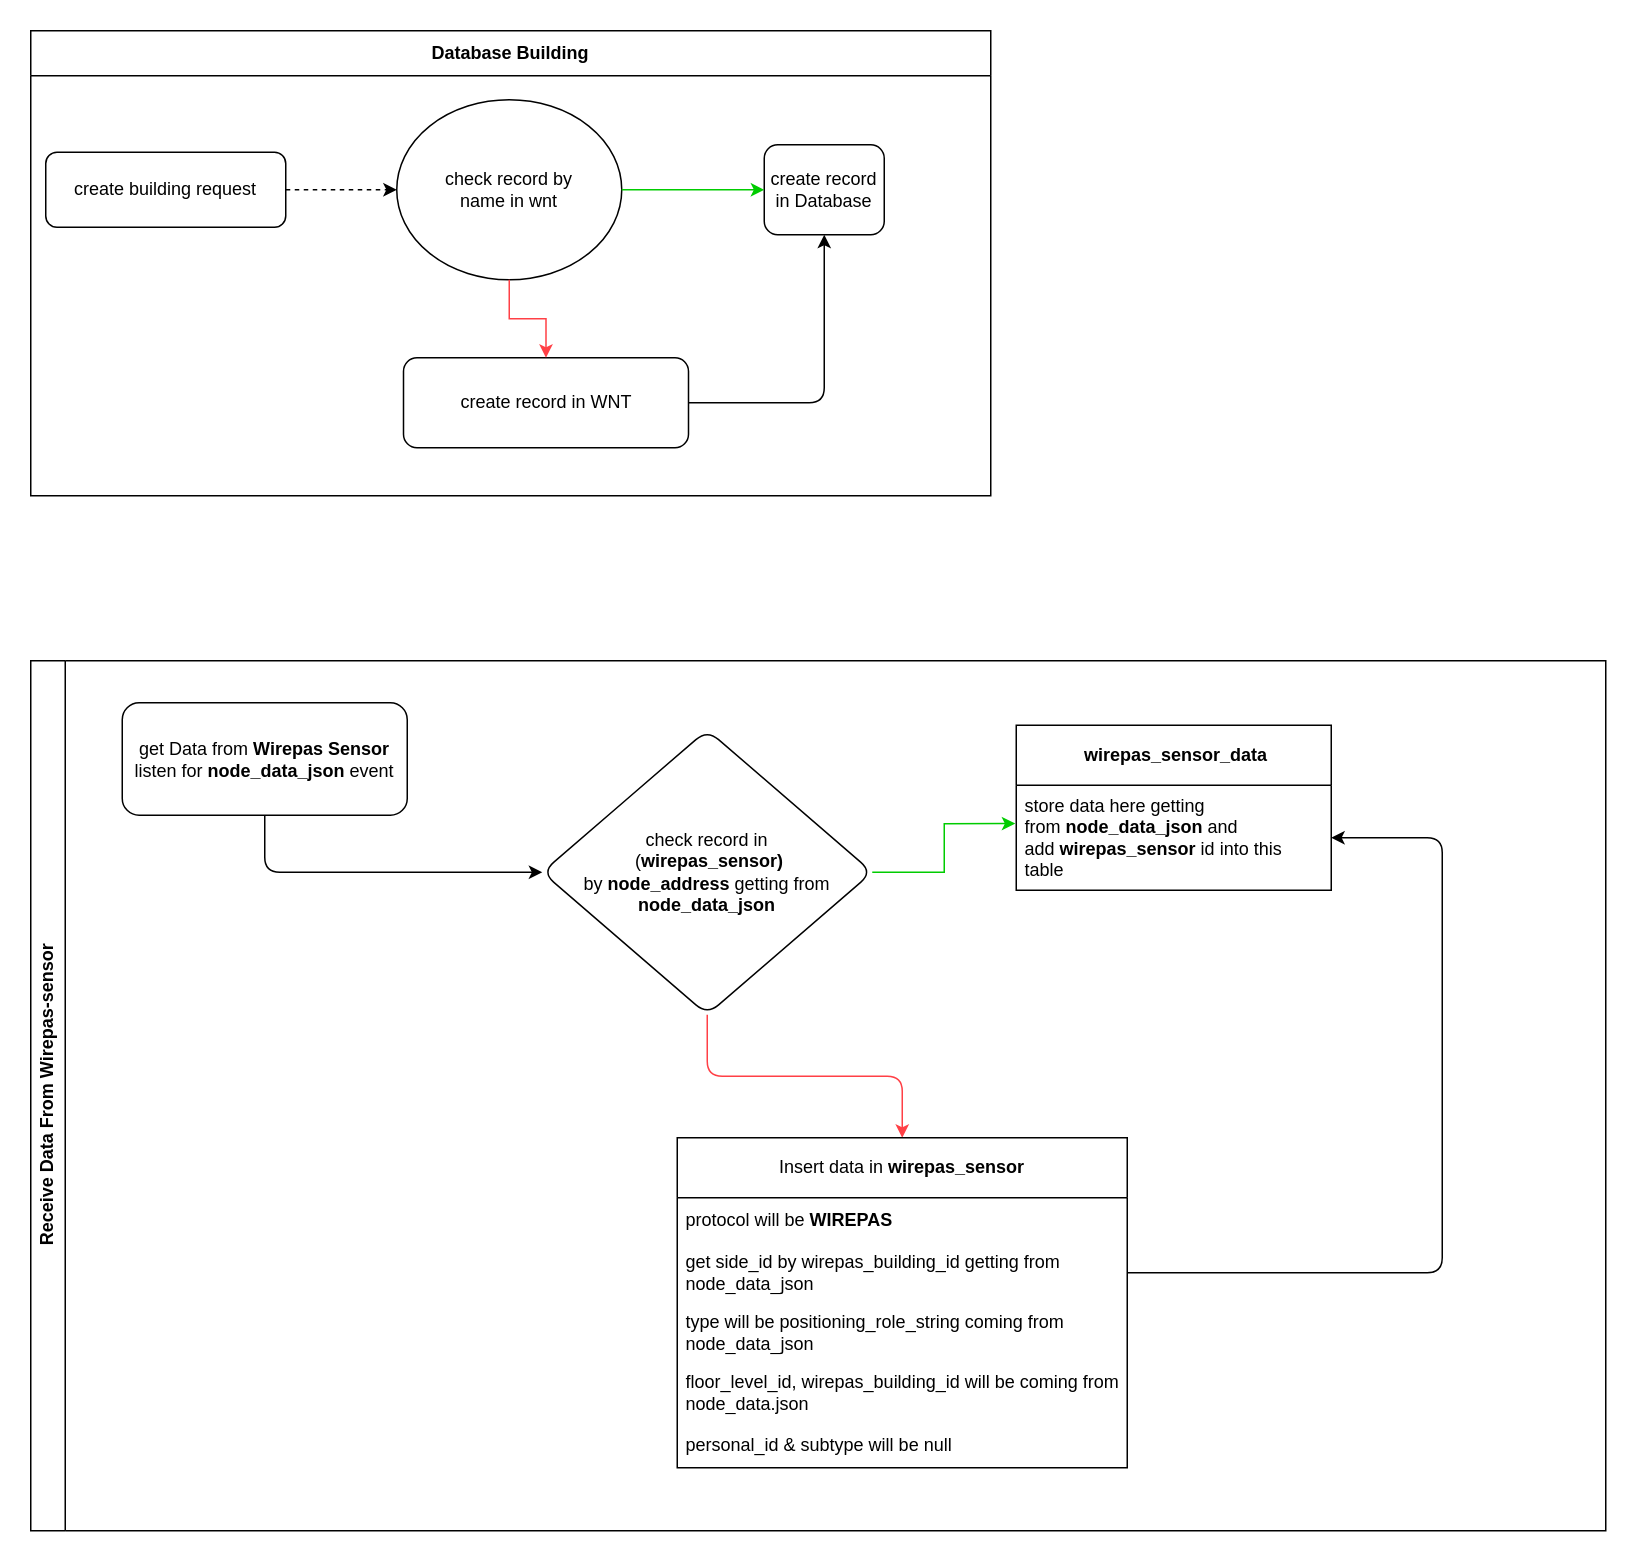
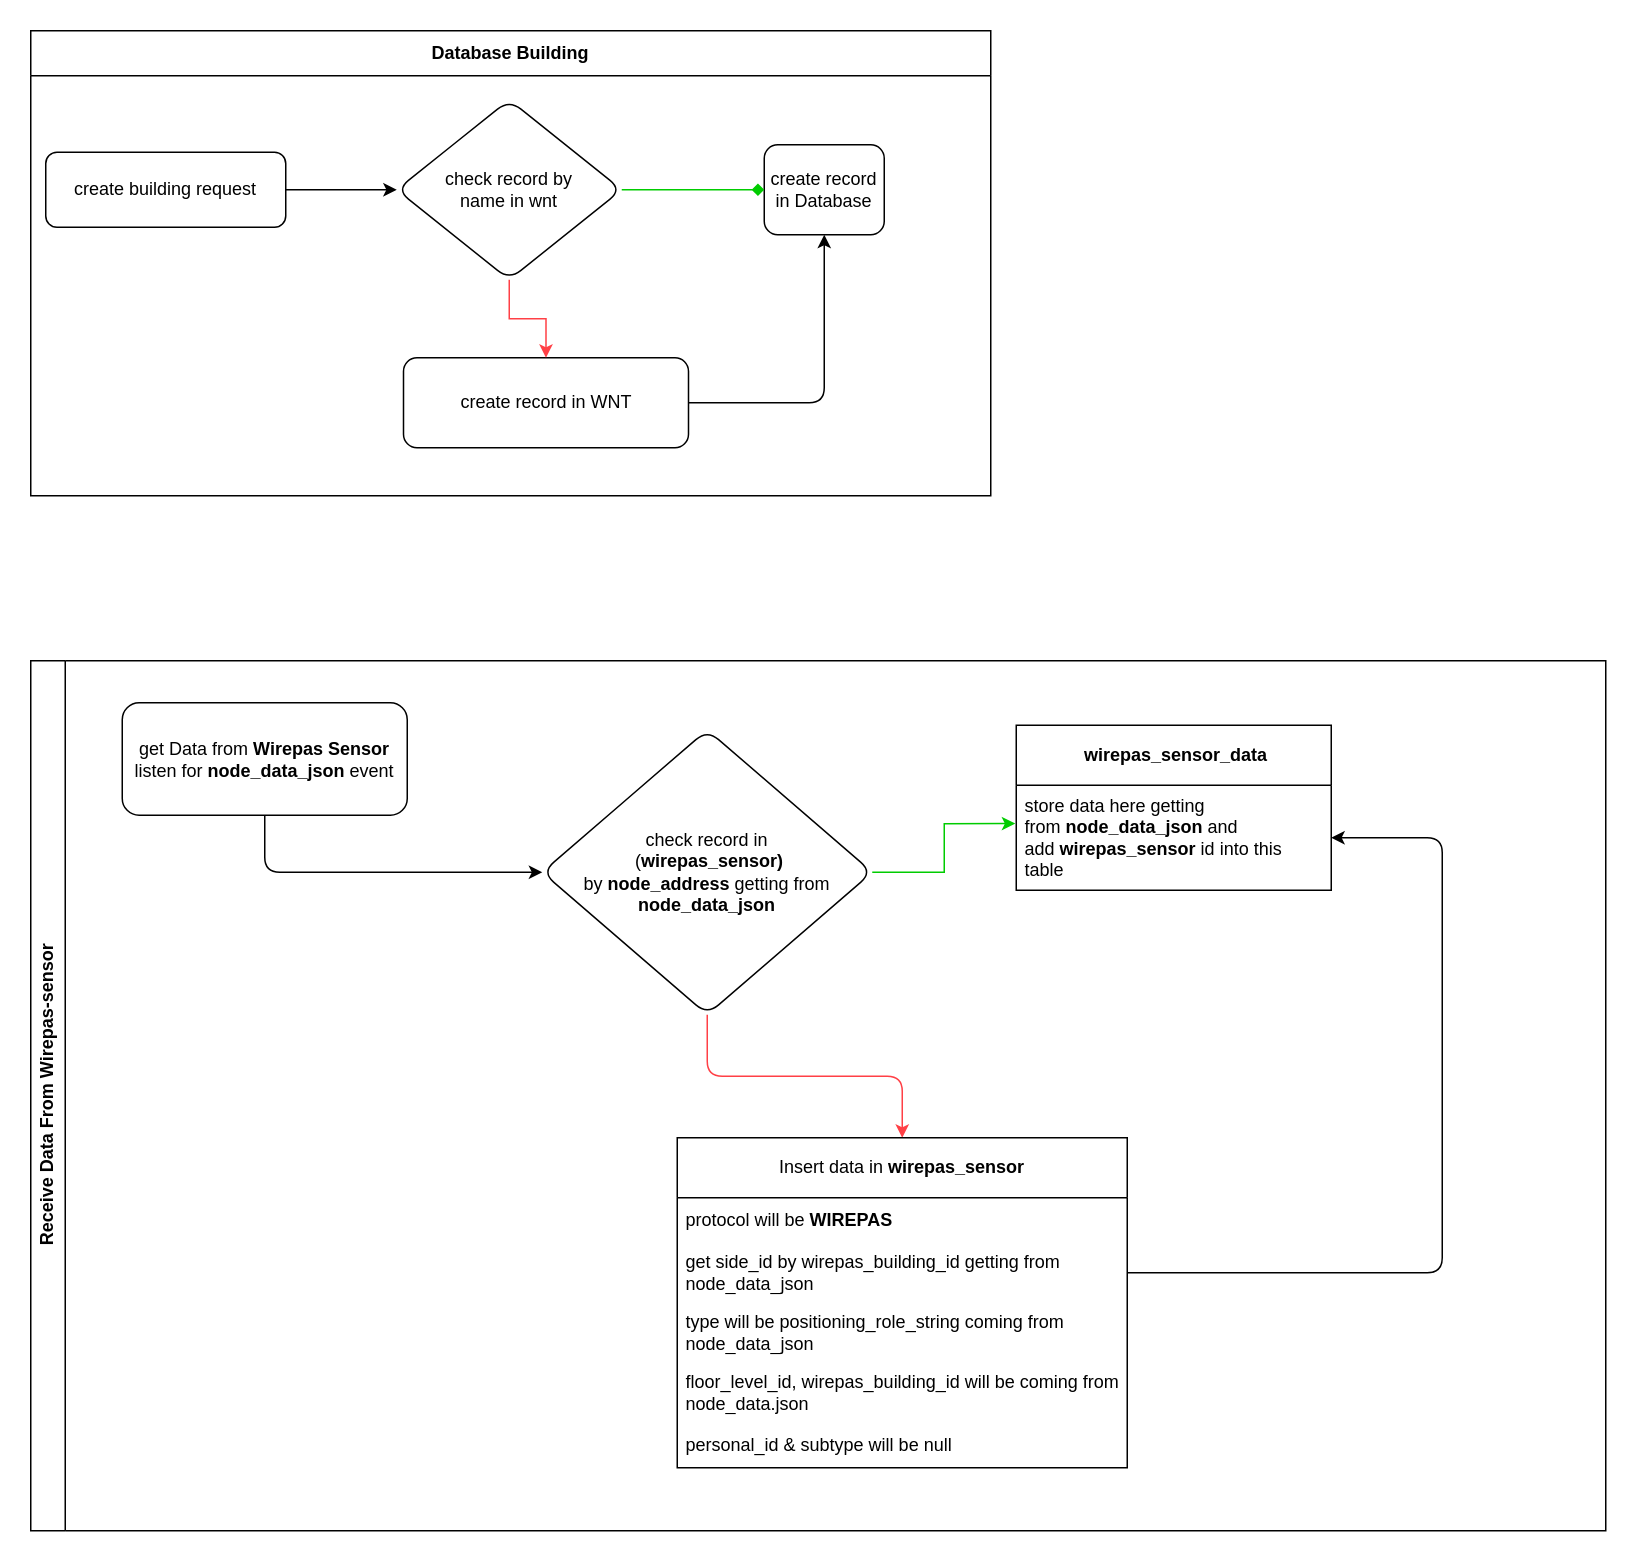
  <mxCell id="0" />
  <mxCell id="1" parent="0" />
  <mxCell id="2" value="Database Building" style="swimlane;whiteSpace=wrap;html=1;startSize=30;" parent="1" vertex="1"><mxGeometry x="20" y="20" width="640" height="310" as="geometry" /></mxCell>
- <mxCell id="3" value="check record by &lt;br&gt;name&amp;nbsp;in wnt" style="ellipse;whiteSpace=wrap;html=1;" parent="2" vertex="1"><mxGeometry x="244" y="46" width="150" height="120" as="geometry" /></mxCell>
+ <mxCell id="3" value="check record by &lt;br&gt;name&amp;nbsp;in wnt" style="rhombus;whiteSpace=wrap;html=1;rounded=1;" parent="2" vertex="1"><mxGeometry x="244" y="46" width="150" height="120" as="geometry" /></mxCell>
  <mxCell id="4" value="create building request" style="rounded=1;whiteSpace=wrap;html=1;" parent="2" vertex="1"><mxGeometry x="10" y="81" width="160" height="50" as="geometry" /></mxCell>
- <mxCell id="5" style="edgeStyle=orthogonalEdgeStyle;rounded=0;orthogonalLoop=1;jettySize=auto;html=1;entryX=0;entryY=0.5;entryDx=0;entryDy=0;dashed=1;" parent="2" source="4" target="3" edge="1"><mxGeometry relative="1" as="geometry" /></mxCell>
+ <mxCell id="5" style="edgeStyle=orthogonalEdgeStyle;rounded=0;orthogonalLoop=1;jettySize=auto;html=1;entryX=0;entryY=0.5;entryDx=0;entryDy=0;" parent="2" source="4" target="3" edge="1"><mxGeometry relative="1" as="geometry" /></mxCell>
  <mxCell id="6" value="create record in Database" style="whiteSpace=wrap;html=1;rounded=1;" parent="2" vertex="1"><mxGeometry x="489" y="76" width="80" height="60" as="geometry" /></mxCell>
- <mxCell id="7" value="" style="edgeStyle=orthogonalEdgeStyle;rounded=0;orthogonalLoop=1;jettySize=auto;html=1;strokeColor=#00CC00;" parent="2" source="3" target="6" edge="1"><mxGeometry relative="1" as="geometry" /></mxCell>
+ <mxCell id="7" value="" style="edgeStyle=orthogonalEdgeStyle;rounded=0;orthogonalLoop=1;jettySize=auto;html=1;strokeColor=#00CC00;endArrow=diamond;" parent="2" source="3" target="6" edge="1"><mxGeometry relative="1" as="geometry" /></mxCell>
  <mxCell id="8" value="create record in WNT" style="whiteSpace=wrap;html=1;rounded=1;" parent="2" vertex="1"><mxGeometry x="248.5" y="218" width="190" height="60" as="geometry" /></mxCell>
  <mxCell id="9" value="" style="edgeStyle=orthogonalEdgeStyle;rounded=0;orthogonalLoop=1;jettySize=auto;html=1;strokeColor=#FF4046;" parent="2" source="3" target="8" edge="1"><mxGeometry relative="1" as="geometry" /></mxCell>
  <mxCell id="10" style="edgeStyle=orthogonalEdgeStyle;rounded=1;orthogonalLoop=1;jettySize=auto;html=1;entryX=0.5;entryY=1;entryDx=0;entryDy=0;strokeColor=none;" parent="2" source="8" target="6" edge="1"><mxGeometry relative="1" as="geometry" /></mxCell>
  <mxCell id="11" style="edgeStyle=orthogonalEdgeStyle;rounded=1;orthogonalLoop=1;jettySize=auto;html=1;entryX=0.5;entryY=1;entryDx=0;entryDy=0;" parent="2" source="8" target="6" edge="1"><mxGeometry relative="1" as="geometry" /></mxCell>
  <mxCell id="12" value="Receive Data From Wirepas-sensor" style="swimlane;horizontal=0;whiteSpace=wrap;html=1;" parent="1" vertex="1"><mxGeometry x="20" y="440" width="1050" height="580" as="geometry" /></mxCell>
  <mxCell id="13" value="get Data from &lt;b&gt;Wirepas Sensor&lt;/b&gt;&lt;br&gt;listen for &lt;b&gt;node_data_json&lt;/b&gt; event" style="rounded=1;whiteSpace=wrap;html=1;" parent="12" vertex="1"><mxGeometry x="61" y="28" width="190" height="75" as="geometry" /></mxCell>
  <mxCell id="14" value="check record in&lt;br&gt;&amp;nbsp;(&lt;b&gt;wirepas_sensor)&lt;br&gt;&lt;/b&gt;by &lt;b&gt;node_address&lt;/b&gt; getting from &lt;b&gt;node_data_json&lt;/b&gt;" style="rhombus;whiteSpace=wrap;html=1;rounded=1;" parent="12" vertex="1"><mxGeometry x="341" y="46" width="220" height="190" as="geometry" /></mxCell>
  <mxCell id="15" style="edgeStyle=orthogonalEdgeStyle;orthogonalLoop=1;jettySize=auto;html=1;entryX=0;entryY=0.5;entryDx=0;entryDy=0;exitX=0.5;exitY=1;exitDx=0;exitDy=0;rounded=1;" parent="12" source="13" target="14" edge="1"><mxGeometry relative="1" as="geometry" /></mxCell>
  <mxCell id="16" value="" style="edgeStyle=orthogonalEdgeStyle;rounded=1;orthogonalLoop=1;jettySize=auto;html=1;strokeColor=#FF4046;entryX=0.5;entryY=0;entryDx=0;entryDy=0;" parent="12" source="14" target="18" edge="1"><mxGeometry relative="1" as="geometry"><mxPoint x="311" y="198" as="targetPoint" /></mxGeometry></mxCell>
  <mxCell id="17" style="edgeStyle=orthogonalEdgeStyle;rounded=0;orthogonalLoop=1;jettySize=auto;html=1;entryX=-0.003;entryY=0.365;entryDx=0;entryDy=0;strokeColor=#00CC00;entryPerimeter=0;" parent="12" source="14" target="26" edge="1"><mxGeometry relative="1" as="geometry"><mxPoint x="561" y="153" as="targetPoint" /></mxGeometry></mxCell>
  <mxCell id="18" value="Insert data in &lt;b&gt;wirepas_sensor&lt;/b&gt;" style="swimlane;fontStyle=0;childLayout=stackLayout;horizontal=1;startSize=40;horizontalStack=0;resizeParent=1;resizeParentMax=0;resizeLast=0;collapsible=1;marginBottom=0;whiteSpace=wrap;html=1;strokeWidth=1;" parent="12" vertex="1"><mxGeometry x="431" y="318" width="300" height="220" as="geometry"><mxRectangle x="340" y="268" width="230" height="40" as="alternateBounds" /></mxGeometry></mxCell>
  <mxCell id="19" value="protocol will be &lt;b&gt;WIREPAS&lt;/b&gt;" style="text;strokeColor=none;fillColor=none;align=left;verticalAlign=middle;spacingLeft=4;spacingRight=4;overflow=hidden;points=[[0,0.5],[1,0.5]];portConstraint=eastwest;rotatable=0;whiteSpace=wrap;html=1;" parent="18" vertex="1"><mxGeometry y="40" width="300" height="30" as="geometry" /></mxCell>
  <mxCell id="20" value="get side_id by wirepas_building_id getting from node_data_json" style="text;strokeColor=none;fillColor=none;align=left;verticalAlign=middle;spacingLeft=4;spacingRight=4;overflow=hidden;points=[[0,0.5],[1,0.5]];portConstraint=eastwest;rotatable=0;whiteSpace=wrap;html=1;" parent="18" vertex="1"><mxGeometry y="70" width="300" height="40" as="geometry" /></mxCell>
  <mxCell id="21" value="type will be positioning_role_string coming from node_data_json" style="text;strokeColor=none;fillColor=none;align=left;verticalAlign=middle;spacingLeft=4;spacingRight=4;overflow=hidden;points=[[0,0.5],[1,0.5]];portConstraint=eastwest;rotatable=0;whiteSpace=wrap;html=1;" parent="18" vertex="1"><mxGeometry y="110" width="300" height="40" as="geometry" /></mxCell>
  <mxCell id="22" value="floor_level_id, wirepas_building_id will be coming from node_data.json" style="text;strokeColor=none;fillColor=none;align=left;verticalAlign=middle;spacingLeft=4;spacingRight=4;overflow=hidden;points=[[0,0.5],[1,0.5]];portConstraint=eastwest;rotatable=0;whiteSpace=wrap;html=1;" parent="18" vertex="1"><mxGeometry y="150" width="300" height="40" as="geometry" /></mxCell>
  <mxCell id="23" value="personal_id &amp;amp; subtype will be null" style="text;strokeColor=none;fillColor=none;align=left;verticalAlign=middle;spacingLeft=4;spacingRight=4;overflow=hidden;points=[[0,0.5],[1,0.5]];portConstraint=eastwest;rotatable=0;whiteSpace=wrap;html=1;" parent="18" vertex="1"><mxGeometry y="190" width="300" height="30" as="geometry" /></mxCell>
  <mxCell id="24" style="edgeStyle=orthogonalEdgeStyle;rounded=1;orthogonalLoop=1;jettySize=auto;html=1;entryX=1;entryY=0.5;entryDx=0;entryDy=0;" parent="12" source="20" target="26" edge="1"><mxGeometry relative="1" as="geometry"><mxPoint x="771" y="153" as="targetPoint" /><Array as="points"><mxPoint x="941" y="408" /><mxPoint x="941" y="118" /></Array></mxGeometry></mxCell>
  <mxCell id="25" value="&amp;nbsp;&lt;b style=&quot;border-color: var(--border-color);&quot;&gt;wirepas_sensor_data&lt;/b&gt;" style="swimlane;fontStyle=0;childLayout=stackLayout;horizontal=1;startSize=40;horizontalStack=0;resizeParent=1;resizeParentMax=0;resizeLast=0;collapsible=1;marginBottom=0;whiteSpace=wrap;html=1;" parent="12" vertex="1"><mxGeometry x="657" y="43" width="210" height="110" as="geometry" /></mxCell>
  <mxCell id="26" value="store data here getting from&amp;nbsp;&lt;b style=&quot;border-color: var(--border-color); text-align: center;&quot;&gt;node_data_json&lt;/b&gt;&lt;span style=&quot;text-align: center;&quot;&gt;&amp;nbsp;and add&amp;nbsp;&lt;/span&gt;&lt;b style=&quot;border-color: var(--border-color); text-align: center;&quot;&gt;wirepas_sensor&lt;/b&gt;&lt;span style=&quot;text-align: center;&quot;&gt;&amp;nbsp;id into this table&amp;nbsp;&lt;/span&gt;" style="text;strokeColor=none;fillColor=none;align=left;verticalAlign=middle;spacingLeft=4;spacingRight=4;overflow=hidden;points=[[0,0.5],[1,0.5]];portConstraint=eastwest;rotatable=0;whiteSpace=wrap;html=1;" parent="25" vertex="1"><mxGeometry y="40" width="210" height="70" as="geometry" /></mxCell>
